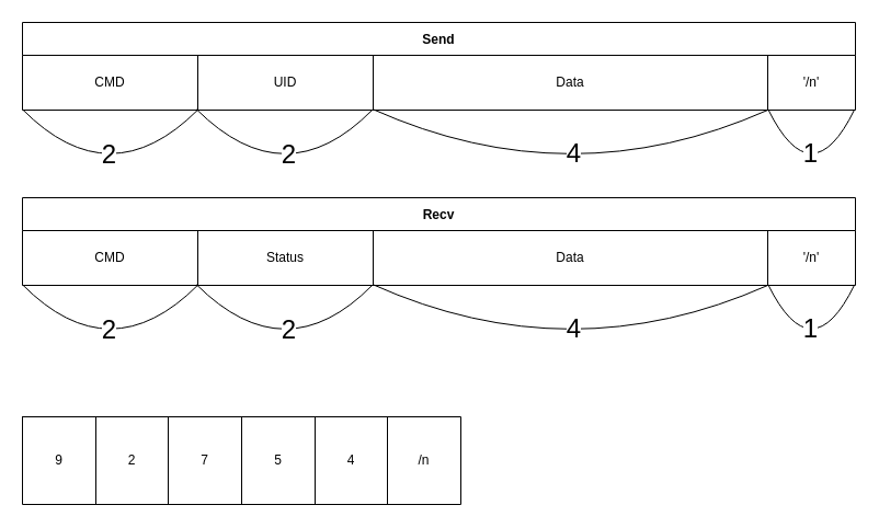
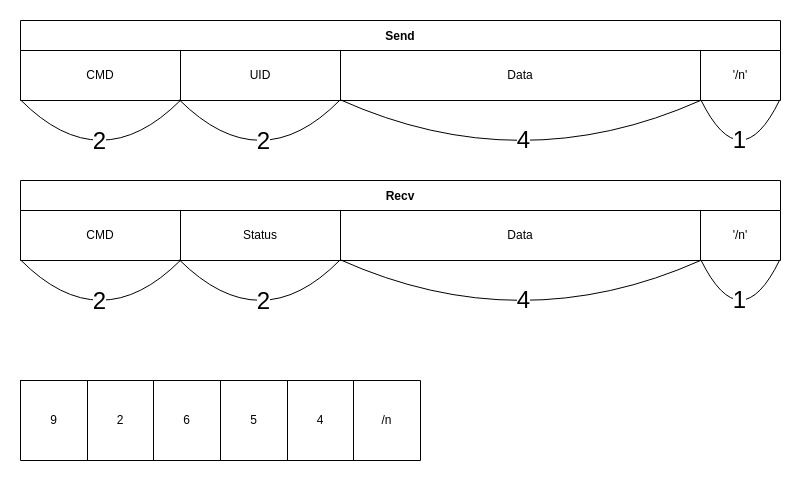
  <mxCell id="0" />
  <mxCell id="1" parent="0" />
  <mxCell id="2" value="Send" style="shape=table;startSize=30;container=1;collapsible=0;childLayout=tableLayout;fontStyle=1" vertex="1" parent="1"><mxGeometry x="20" y="20" width="760" height="80" as="geometry" /></mxCell>
  <mxCell id="3" value="" style="shape=tableRow;horizontal=0;startSize=0;swimlaneHead=0;swimlaneBody=0;strokeColor=inherit;top=0;left=0;bottom=0;right=0;collapsible=0;dropTarget=0;fillColor=none;points=[[0,0.5],[1,0.5]];portConstraint=eastwest;" vertex="1" parent="2"><mxGeometry y="30" width="760" height="50" as="geometry" /></mxCell>
  <mxCell id="4" value="CMD" style="shape=partialRectangle;html=1;whiteSpace=wrap;connectable=0;strokeColor=inherit;overflow=hidden;fillColor=none;top=0;left=0;bottom=0;right=0;pointerEvents=1;" vertex="1" parent="3"><mxGeometry width="160" height="50" as="geometry"><mxRectangle width="160" height="50" as="alternateBounds" /></mxGeometry></mxCell>
  <mxCell id="5" value="UID" style="shape=partialRectangle;html=1;whiteSpace=wrap;connectable=0;strokeColor=inherit;overflow=hidden;fillColor=none;top=0;left=0;bottom=0;right=0;pointerEvents=1;" vertex="1" parent="3"><mxGeometry x="160" width="160" height="50" as="geometry"><mxRectangle width="160" height="50" as="alternateBounds" /></mxGeometry></mxCell>
  <mxCell id="6" value="Data" style="shape=partialRectangle;html=1;whiteSpace=wrap;connectable=0;strokeColor=inherit;overflow=hidden;fillColor=none;top=0;left=0;bottom=0;right=0;pointerEvents=1;" vertex="1" parent="3"><mxGeometry x="320" width="360" height="50" as="geometry"><mxRectangle width="360" height="50" as="alternateBounds" /></mxGeometry></mxCell>
  <mxCell id="7" value="'/n'" style="shape=partialRectangle;html=1;whiteSpace=wrap;connectable=0;strokeColor=inherit;overflow=hidden;fillColor=none;top=0;left=0;bottom=0;right=0;pointerEvents=1;" vertex="1" parent="3"><mxGeometry x="680" width="80" height="50" as="geometry"><mxRectangle width="80" height="50" as="alternateBounds" /></mxGeometry></mxCell>
  <mxCell id="8" value="" style="endArrow=none;html=1;rounded=0;exitX=0;exitY=0.987;exitDx=0;exitDy=0;exitPerimeter=0;entryX=0.211;entryY=0.989;entryDx=0;entryDy=0;entryPerimeter=0;elbow=vertical;curved=1;" edge="1" parent="2" source="3" target="3"><mxGeometry width="50" height="50" relative="1" as="geometry"><mxPoint x="350" y="150" as="sourcePoint" /><mxPoint x="400" y="100" as="targetPoint" /><Array as="points"><mxPoint x="80" y="160" /></Array></mxGeometry></mxCell>
  <mxCell id="9" value="&lt;font style=&quot;font-size: 24px;&quot;&gt;2&lt;/font&gt;" style="edgeLabel;html=1;align=center;verticalAlign=middle;resizable=0;points=[];" vertex="1" connectable="0" parent="8"><mxGeometry x="-0.279" y="24" relative="1" as="geometry"><mxPoint x="4" as="offset" /></mxGeometry></mxCell>
  <mxCell id="10" value="" style="endArrow=none;html=1;rounded=0;exitX=0.209;exitY=0.987;exitDx=0;exitDy=0;exitPerimeter=0;entryX=0.42;entryY=0.997;entryDx=0;entryDy=0;entryPerimeter=0;curved=1;" edge="1" parent="2" source="3" target="3"><mxGeometry width="50" height="50" relative="1" as="geometry"><mxPoint x="360" y="70" as="sourcePoint" /><mxPoint x="410" y="20" as="targetPoint" /><Array as="points"><mxPoint x="240" y="160" /></Array></mxGeometry></mxCell>
  <mxCell id="11" value="&lt;font style=&quot;font-size: 24px;&quot;&gt;2&lt;/font&gt;" style="edgeLabel;html=1;align=center;verticalAlign=middle;resizable=0;points=[];" vertex="1" connectable="0" parent="10"><mxGeometry x="0.267" y="26" relative="1" as="geometry"><mxPoint as="offset" /></mxGeometry></mxCell>
  <mxCell id="12" value="" style="endArrow=none;html=1;rounded=0;exitX=0.421;exitY=0.987;exitDx=0;exitDy=0;exitPerimeter=0;curved=1;" edge="1" parent="2" source="3"><mxGeometry width="50" height="50" relative="1" as="geometry"><mxPoint x="490" y="70" as="sourcePoint" /><mxPoint x="680" y="80" as="targetPoint" /><Array as="points"><mxPoint x="500" y="160" /></Array></mxGeometry></mxCell>
  <mxCell id="13" value="&lt;font style=&quot;font-size: 24px;&quot;&gt;4&lt;/font&gt;" style="edgeLabel;html=1;align=center;verticalAlign=middle;resizable=0;points=[];" vertex="1" connectable="0" parent="12"><mxGeometry x="0.096" y="37" relative="1" as="geometry"><mxPoint y="1" as="offset" /></mxGeometry></mxCell>
  <mxCell id="14" value="" style="endArrow=none;html=1;rounded=0;exitX=0.895;exitY=0.981;exitDx=0;exitDy=0;exitPerimeter=0;entryX=0.999;entryY=0.987;entryDx=0;entryDy=0;entryPerimeter=0;curved=1;" edge="1" parent="2" source="3" target="3"><mxGeometry width="50" height="50" relative="1" as="geometry"><mxPoint x="490" y="60" as="sourcePoint" /><mxPoint x="540" y="10" as="targetPoint" /><Array as="points"><mxPoint x="720" y="160" /></Array></mxGeometry></mxCell>
  <mxCell id="15" value="&lt;font style=&quot;font-size: 24px;&quot;&gt;1&lt;/font&gt;" style="edgeLabel;html=1;align=center;verticalAlign=middle;resizable=0;points=[];" vertex="1" connectable="0" parent="14"><mxGeometry x="-0.412" y="17" relative="1" as="geometry"><mxPoint as="offset" /></mxGeometry></mxCell>
  <mxCell id="16" value="Recv" style="shape=table;startSize=30;container=1;collapsible=0;childLayout=tableLayout;fontStyle=1" vertex="1" parent="1"><mxGeometry x="20" y="180" width="760" height="80" as="geometry" /></mxCell>
  <mxCell id="17" value="" style="shape=tableRow;horizontal=0;startSize=0;swimlaneHead=0;swimlaneBody=0;strokeColor=inherit;top=0;left=0;bottom=0;right=0;collapsible=0;dropTarget=0;fillColor=none;points=[[0,0.5],[1,0.5]];portConstraint=eastwest;" vertex="1" parent="16"><mxGeometry y="30" width="760" height="50" as="geometry" /></mxCell>
  <mxCell id="18" value="CMD" style="shape=partialRectangle;html=1;whiteSpace=wrap;connectable=0;strokeColor=inherit;overflow=hidden;fillColor=none;top=0;left=0;bottom=0;right=0;pointerEvents=1;" vertex="1" parent="17"><mxGeometry width="160" height="50" as="geometry"><mxRectangle width="160" height="50" as="alternateBounds" /></mxGeometry></mxCell>
  <mxCell id="19" value="Status" style="shape=partialRectangle;html=1;whiteSpace=wrap;connectable=0;strokeColor=inherit;overflow=hidden;fillColor=none;top=0;left=0;bottom=0;right=0;pointerEvents=1;" vertex="1" parent="17"><mxGeometry x="160" width="160" height="50" as="geometry"><mxRectangle width="160" height="50" as="alternateBounds" /></mxGeometry></mxCell>
  <mxCell id="20" value="Data" style="shape=partialRectangle;html=1;whiteSpace=wrap;connectable=0;strokeColor=inherit;overflow=hidden;fillColor=none;top=0;left=0;bottom=0;right=0;pointerEvents=1;" vertex="1" parent="17"><mxGeometry x="320" width="360" height="50" as="geometry"><mxRectangle width="360" height="50" as="alternateBounds" /></mxGeometry></mxCell>
  <mxCell id="21" value="'/n'" style="shape=partialRectangle;html=1;whiteSpace=wrap;connectable=0;strokeColor=inherit;overflow=hidden;fillColor=none;top=0;left=0;bottom=0;right=0;pointerEvents=1;" vertex="1" parent="17"><mxGeometry x="680" width="80" height="50" as="geometry"><mxRectangle width="80" height="50" as="alternateBounds" /></mxGeometry></mxCell>
  <mxCell id="22" value="" style="endArrow=none;html=1;rounded=0;exitX=0;exitY=0.987;exitDx=0;exitDy=0;exitPerimeter=0;entryX=0.211;entryY=0.989;entryDx=0;entryDy=0;entryPerimeter=0;elbow=vertical;curved=1;" edge="1" parent="16" source="17" target="17"><mxGeometry width="50" height="50" relative="1" as="geometry"><mxPoint x="350" y="150" as="sourcePoint" /><mxPoint x="400" y="100" as="targetPoint" /><Array as="points"><mxPoint x="80" y="160" /></Array></mxGeometry></mxCell>
  <mxCell id="23" value="&lt;font style=&quot;font-size: 24px;&quot;&gt;2&lt;/font&gt;" style="edgeLabel;html=1;align=center;verticalAlign=middle;resizable=0;points=[];" vertex="1" connectable="0" parent="22"><mxGeometry x="-0.279" y="24" relative="1" as="geometry"><mxPoint x="4" as="offset" /></mxGeometry></mxCell>
  <mxCell id="24" value="" style="endArrow=none;html=1;rounded=0;exitX=0.209;exitY=0.987;exitDx=0;exitDy=0;exitPerimeter=0;entryX=0.42;entryY=0.997;entryDx=0;entryDy=0;entryPerimeter=0;curved=1;" edge="1" parent="16" source="17" target="17"><mxGeometry width="50" height="50" relative="1" as="geometry"><mxPoint x="360" y="70" as="sourcePoint" /><mxPoint x="410" y="20" as="targetPoint" /><Array as="points"><mxPoint x="240" y="160" /></Array></mxGeometry></mxCell>
  <mxCell id="25" value="&lt;font style=&quot;font-size: 24px;&quot;&gt;2&lt;/font&gt;" style="edgeLabel;html=1;align=center;verticalAlign=middle;resizable=0;points=[];" vertex="1" connectable="0" parent="24"><mxGeometry x="0.267" y="26" relative="1" as="geometry"><mxPoint as="offset" /></mxGeometry></mxCell>
  <mxCell id="26" value="" style="endArrow=none;html=1;rounded=0;exitX=0.421;exitY=0.987;exitDx=0;exitDy=0;exitPerimeter=0;curved=1;" edge="1" parent="16" source="17"><mxGeometry width="50" height="50" relative="1" as="geometry"><mxPoint x="490" y="70" as="sourcePoint" /><mxPoint x="680" y="80" as="targetPoint" /><Array as="points"><mxPoint x="500" y="160" /></Array></mxGeometry></mxCell>
  <mxCell id="27" value="&lt;font style=&quot;font-size: 24px;&quot;&gt;4&lt;/font&gt;" style="edgeLabel;html=1;align=center;verticalAlign=middle;resizable=0;points=[];" vertex="1" connectable="0" parent="26"><mxGeometry x="0.096" y="37" relative="1" as="geometry"><mxPoint y="1" as="offset" /></mxGeometry></mxCell>
  <mxCell id="28" value="" style="endArrow=none;html=1;rounded=0;exitX=0.895;exitY=0.981;exitDx=0;exitDy=0;exitPerimeter=0;entryX=0.999;entryY=0.987;entryDx=0;entryDy=0;entryPerimeter=0;curved=1;" edge="1" parent="16" source="17" target="17"><mxGeometry width="50" height="50" relative="1" as="geometry"><mxPoint x="490" y="60" as="sourcePoint" /><mxPoint x="540" y="10" as="targetPoint" /><Array as="points"><mxPoint x="720" y="160" /></Array></mxGeometry></mxCell>
  <mxCell id="29" value="&lt;font style=&quot;font-size: 24px;&quot;&gt;1&lt;/font&gt;" style="edgeLabel;html=1;align=center;verticalAlign=middle;resizable=0;points=[];" vertex="1" connectable="0" parent="28"><mxGeometry x="-0.412" y="17" relative="1" as="geometry"><mxPoint as="offset" /></mxGeometry></mxCell>
  <mxCell id="30" value="" style="shape=table;startSize=0;container=1;collapsible=0;childLayout=tableLayout;" vertex="1" parent="1"><mxGeometry x="20" y="380" width="400" height="80" as="geometry" /></mxCell>
  <mxCell id="31" value="" style="shape=tableRow;horizontal=0;startSize=0;swimlaneHead=0;swimlaneBody=0;strokeColor=inherit;top=0;left=0;bottom=0;right=0;collapsible=0;dropTarget=0;fillColor=none;points=[[0,0.5],[1,0.5]];portConstraint=eastwest;" vertex="1" parent="30"><mxGeometry width="400" height="80" as="geometry" /></mxCell>
  <mxCell id="32" value="9" style="shape=partialRectangle;html=1;whiteSpace=wrap;connectable=0;strokeColor=inherit;overflow=hidden;fillColor=none;top=0;left=0;bottom=0;right=0;pointerEvents=1;" vertex="1" parent="31"><mxGeometry width="67" height="80" as="geometry"><mxRectangle width="67" height="80" as="alternateBounds" /></mxGeometry></mxCell>
  <mxCell id="33" value="2" style="shape=partialRectangle;html=1;whiteSpace=wrap;connectable=0;strokeColor=inherit;overflow=hidden;fillColor=none;top=0;left=0;bottom=0;right=0;pointerEvents=1;" vertex="1" parent="31"><mxGeometry x="67" width="66" height="80" as="geometry"><mxRectangle width="66" height="80" as="alternateBounds" /></mxGeometry></mxCell>
- <mxCell id="34" value="7" style="shape=partialRectangle;html=1;whiteSpace=wrap;connectable=0;strokeColor=inherit;overflow=hidden;fillColor=none;top=0;left=0;bottom=0;right=0;pointerEvents=1;" vertex="1" parent="31"><mxGeometry x="133" width="67" height="80" as="geometry"><mxRectangle width="67" height="80" as="alternateBounds" /></mxGeometry></mxCell>
+ <mxCell id="34" value="6" style="shape=partialRectangle;html=1;whiteSpace=wrap;connectable=0;strokeColor=inherit;overflow=hidden;fillColor=none;top=0;left=0;bottom=0;right=0;pointerEvents=1;" vertex="1" parent="31"><mxGeometry x="133" width="67" height="80" as="geometry"><mxRectangle width="67" height="80" as="alternateBounds" /></mxGeometry></mxCell>
  <mxCell id="35" value="5" style="shape=partialRectangle;html=1;whiteSpace=wrap;connectable=0;strokeColor=inherit;overflow=hidden;fillColor=none;top=0;left=0;bottom=0;right=0;pointerEvents=1;" vertex="1" parent="31"><mxGeometry x="200" width="67" height="80" as="geometry"><mxRectangle width="67" height="80" as="alternateBounds" /></mxGeometry></mxCell>
  <mxCell id="36" value="4" style="shape=partialRectangle;html=1;whiteSpace=wrap;connectable=0;strokeColor=inherit;overflow=hidden;fillColor=none;top=0;left=0;bottom=0;right=0;pointerEvents=1;" vertex="1" parent="31"><mxGeometry x="267" width="66" height="80" as="geometry"><mxRectangle width="66" height="80" as="alternateBounds" /></mxGeometry></mxCell>
  <mxCell id="37" value="/n" style="shape=partialRectangle;html=1;whiteSpace=wrap;connectable=0;strokeColor=inherit;overflow=hidden;fillColor=none;top=0;left=0;bottom=0;right=0;pointerEvents=1;" vertex="1" parent="31"><mxGeometry x="333" width="67" height="80" as="geometry"><mxRectangle width="67" height="80" as="alternateBounds" /></mxGeometry></mxCell>
